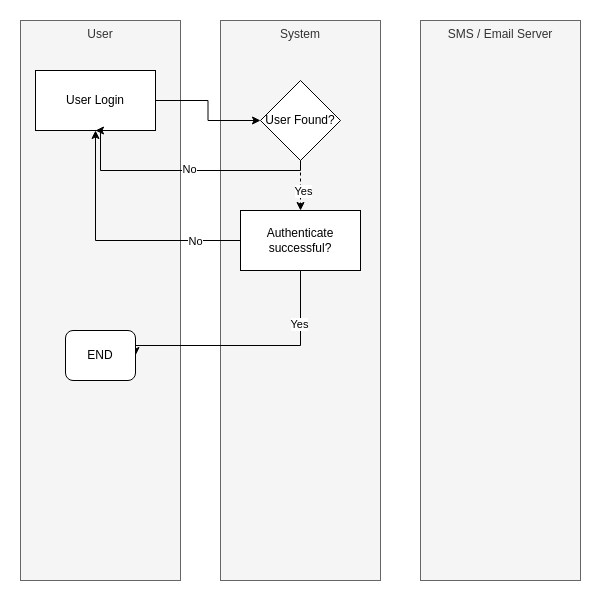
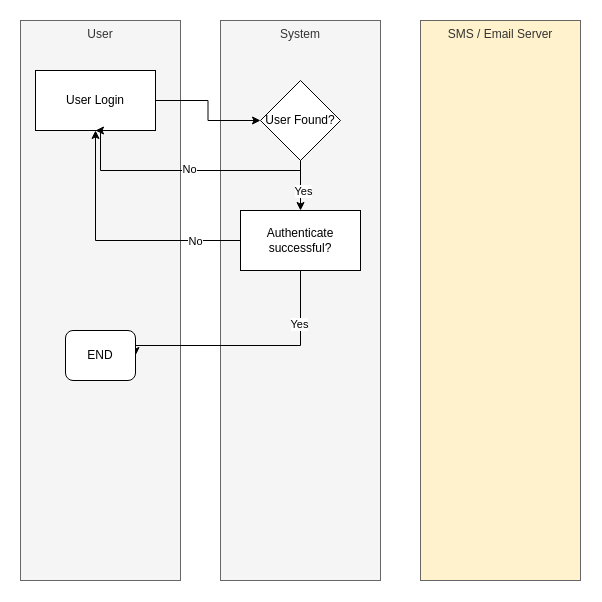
  <mxCell id="0" />
  <mxCell id="1" parent="0" />
  <mxCell id="2" value="User" style="rounded=0;whiteSpace=wrap;html=1;verticalAlign=top;fillColor=#f5f5f5;strokeColor=#666666;fontColor=#333333;" vertex="1" parent="1"><mxGeometry x="20" y="20" width="160" height="560" as="geometry" /></mxCell>
  <mxCell id="3" value="System" style="rounded=0;whiteSpace=wrap;html=1;verticalAlign=top;fillColor=#f5f5f5;strokeColor=#666666;fontColor=#333333;" vertex="1" parent="1"><mxGeometry x="220" y="20" width="160" height="560" as="geometry" /></mxCell>
- <mxCell id="4" value="SMS / Email Server" style="rounded=0;whiteSpace=wrap;html=1;verticalAlign=top;fillColor=#f5f5f5;strokeColor=#666666;fontColor=#333333;" vertex="1" parent="1"><mxGeometry x="420" y="20" width="160" height="560" as="geometry" /></mxCell>
+ <mxCell id="4" value="SMS / Email Server" style="rounded=0;whiteSpace=wrap;html=1;verticalAlign=top;fillColor=#fff2cc;strokeColor=#666666;fontColor=#333333;" vertex="1" parent="1"><mxGeometry x="420" y="20" width="160" height="560" as="geometry" /></mxCell>
  <mxCell id="5" style="edgeStyle=orthogonalEdgeStyle;rounded=0;orthogonalLoop=1;jettySize=auto;html=1;entryX=0;entryY=0.5;entryDx=0;entryDy=0;" edge="1" parent="1" source="6" target="16"><mxGeometry relative="1" as="geometry" /></mxCell>
  <mxCell id="6" value="User Login" style="rounded=0;whiteSpace=wrap;html=1;" vertex="1" parent="1"><mxGeometry x="35" y="70" width="120" height="60" as="geometry" /></mxCell>
  <mxCell id="7" style="edgeStyle=orthogonalEdgeStyle;rounded=0;orthogonalLoop=1;jettySize=auto;html=1;entryX=1;entryY=0.5;entryDx=0;entryDy=0;" edge="1" parent="1" source="11" target="17"><mxGeometry relative="1" as="geometry"><Array as="points"><mxPoint x="300" y="345" /></Array></mxGeometry></mxCell>
  <mxCell id="8" value="Yes" style="edgeLabel;html=1;align=center;verticalAlign=middle;resizable=0;points=[];" vertex="1" connectable="0" parent="7"><mxGeometry x="-0.575" y="-2" relative="1" as="geometry"><mxPoint as="offset" /></mxGeometry></mxCell>
  <mxCell id="9" style="edgeStyle=orthogonalEdgeStyle;rounded=0;orthogonalLoop=1;jettySize=auto;html=1;entryX=0.5;entryY=1;entryDx=0;entryDy=0;" edge="1" parent="1" source="11" target="6"><mxGeometry relative="1" as="geometry" /></mxCell>
  <mxCell id="10" value="No" style="edgeLabel;html=1;align=center;verticalAlign=middle;resizable=0;points=[];" vertex="1" connectable="0" parent="9"><mxGeometry x="-0.642" relative="1" as="geometry"><mxPoint as="offset" /></mxGeometry></mxCell>
  <mxCell id="11" value="Authenticate successful?" style="rounded=0;whiteSpace=wrap;html=1;" vertex="1" parent="1"><mxGeometry x="240" y="210" width="120" height="60" as="geometry" /></mxCell>
- <mxCell id="12" style="edgeStyle=orthogonalEdgeStyle;rounded=0;orthogonalLoop=1;jettySize=auto;html=1;dashed=1;" edge="1" parent="1" source="16" target="11"><mxGeometry relative="1" as="geometry" /></mxCell>
+ <mxCell id="12" style="edgeStyle=orthogonalEdgeStyle;rounded=0;orthogonalLoop=1;jettySize=auto;html=1;" edge="1" parent="1" source="16" target="11"><mxGeometry relative="1" as="geometry" /></mxCell>
  <mxCell id="13" value="Yes" style="edgeLabel;html=1;align=center;verticalAlign=middle;resizable=0;points=[];" vertex="1" connectable="0" parent="12"><mxGeometry x="0.2" y="2" relative="1" as="geometry"><mxPoint as="offset" /></mxGeometry></mxCell>
  <mxCell id="14" style="edgeStyle=orthogonalEdgeStyle;rounded=0;orthogonalLoop=1;jettySize=auto;html=1;entryX=0.5;entryY=1;entryDx=0;entryDy=0;" edge="1" parent="1" source="16" target="6"><mxGeometry relative="1" as="geometry"><Array as="points"><mxPoint x="300" y="170" /><mxPoint x="100" y="170" /></Array></mxGeometry></mxCell>
  <mxCell id="15" value="No" style="edgeLabel;html=1;align=center;verticalAlign=middle;resizable=0;points=[];" vertex="1" connectable="0" parent="14"><mxGeometry x="-0.152" y="-2" relative="1" as="geometry"><mxPoint x="-14" as="offset" /></mxGeometry></mxCell>
  <mxCell id="16" value="User Found?" style="rhombus;whiteSpace=wrap;html=1;" vertex="1" parent="1"><mxGeometry x="260" y="80" width="80" height="80" as="geometry" /></mxCell>
  <mxCell id="17" value="END" style="rounded=1;whiteSpace=wrap;html=1;" vertex="1" parent="1"><mxGeometry x="65" y="330" width="70" height="50" as="geometry" /></mxCell>
